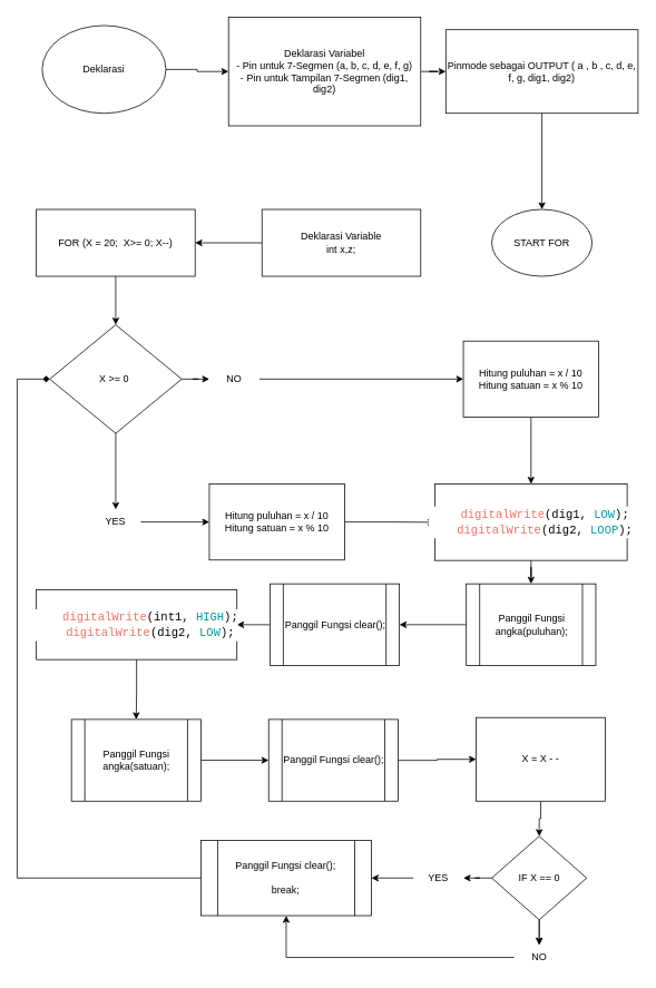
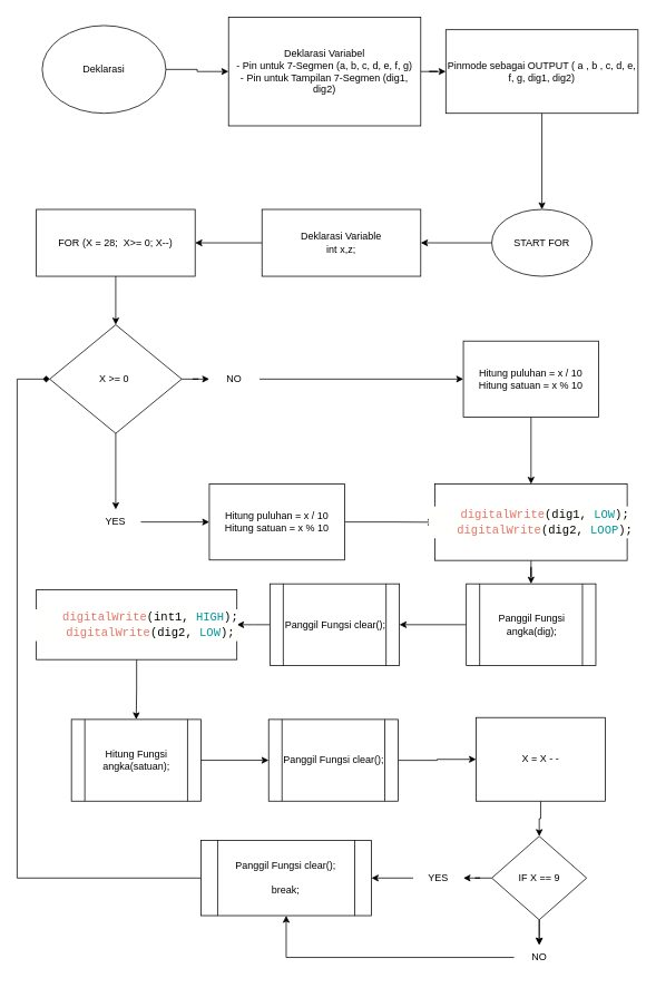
  <mxCell id="0" />
  <mxCell id="1" parent="0" />
  <mxCell id="2" value="" style="edgeStyle=orthogonalEdgeStyle;rounded=0;orthogonalLoop=1;jettySize=auto;html=1;align=center;" edge="1" parent="1" source="3" target="5"><mxGeometry relative="1" as="geometry" /></mxCell>
  <mxCell id="3" value="Deklarasi" style="ellipse;whiteSpace=wrap;html=1;" vertex="1" parent="1"><mxGeometry x="50" y="30" width="148.01" height="105" as="geometry" /></mxCell>
  <mxCell id="4" value="" style="edgeStyle=orthogonalEdgeStyle;rounded=0;orthogonalLoop=1;jettySize=auto;html=1;align=center;" edge="1" parent="1" source="5" target="7"><mxGeometry relative="1" as="geometry" /></mxCell>
  <mxCell id="5" value="&lt;font style=&quot;vertical-align: inherit;&quot;&gt;&lt;font style=&quot;vertical-align: inherit;&quot;&gt;Deklarasi Variabel&lt;/font&gt;&lt;/font&gt;&lt;div&gt;&lt;span style=&quot;background-color: initial;&quot; class=&quot;hljs-bullet&quot;&gt;&lt;font style=&quot;vertical-align: inherit;&quot;&gt;&lt;font style=&quot;vertical-align: inherit;&quot;&gt;- &lt;/font&gt;&lt;/font&gt;&lt;/span&gt;&lt;span style=&quot;background-color: initial;&quot;&gt;&lt;font style=&quot;vertical-align: inherit;&quot;&gt;&lt;font style=&quot;vertical-align: inherit;&quot;&gt;Pin untuk 7-Segmen (a, b, c, d, e, f, g)&lt;/font&gt;&lt;/font&gt;&lt;/span&gt;&lt;/div&gt;&lt;div&gt;&lt;span style=&quot;background-color: initial;&quot; class=&quot;hljs-bullet&quot;&gt;&lt;font style=&quot;vertical-align: inherit;&quot;&gt;&lt;font style=&quot;vertical-align: inherit;&quot;&gt;- &lt;/font&gt;&lt;/font&gt;&lt;/span&gt;&lt;span style=&quot;background-color: initial;&quot;&gt;&lt;font style=&quot;vertical-align: inherit;&quot;&gt;&lt;font style=&quot;vertical-align: inherit;&quot;&gt;Pin untuk Tampilan 7-Segmen (dig1, dig2)&lt;/font&gt;&lt;/font&gt;&lt;/span&gt;&lt;/div&gt;" style="whiteSpace=wrap;html=1;align=center;" vertex="1" parent="1"><mxGeometry x="273" y="20" width="230" height="130" as="geometry" /></mxCell>
  <mxCell id="6" value="" style="edgeStyle=orthogonalEdgeStyle;rounded=0;orthogonalLoop=1;jettySize=auto;html=1;" edge="1" parent="1" source="7" target="9"><mxGeometry relative="1" as="geometry" /></mxCell>
  <mxCell id="7" value="&lt;font style=&quot;vertical-align: inherit;&quot;&gt;&lt;font style=&quot;vertical-align: inherit;&quot;&gt;&lt;font style=&quot;vertical-align: inherit;&quot;&gt;&lt;font style=&quot;vertical-align: inherit;&quot;&gt;Pinmode sebagai OUTPUT ( &lt;/font&gt;&lt;/font&gt;&lt;/font&gt;&lt;/font&gt;&lt;span class=&quot;hljs-selector-tag&quot;&gt;&lt;font style=&quot;vertical-align: inherit;&quot;&gt;&lt;font style=&quot;vertical-align: inherit;&quot;&gt;&lt;font style=&quot;vertical-align: inherit;&quot;&gt;&lt;font style=&quot;vertical-align: inherit;&quot;&gt;a&lt;/font&gt;&lt;/font&gt;&lt;/font&gt;&lt;/font&gt;&lt;/span&gt;&lt;font style=&quot;vertical-align: inherit;&quot;&gt;&lt;font style=&quot;vertical-align: inherit;&quot;&gt;&lt;font style=&quot;vertical-align: inherit;&quot;&gt;&lt;font style=&quot;vertical-align: inherit;&quot;&gt; , &lt;/font&gt;&lt;/font&gt;&lt;/font&gt;&lt;/font&gt;&lt;span class=&quot;hljs-selector-tag&quot;&gt;&lt;font style=&quot;vertical-align: inherit;&quot;&gt;&lt;font style=&quot;vertical-align: inherit;&quot;&gt;&lt;font style=&quot;vertical-align: inherit;&quot;&gt;&lt;font style=&quot;vertical-align: inherit;&quot;&gt;b&lt;/font&gt;&lt;/font&gt;&lt;/font&gt;&lt;/font&gt;&lt;/span&gt;&lt;font style=&quot;vertical-align: inherit;&quot;&gt;&lt;font style=&quot;vertical-align: inherit;&quot;&gt;&lt;font style=&quot;vertical-align: inherit;&quot;&gt;&lt;font style=&quot;vertical-align: inherit;&quot;&gt; , c, d, e, f, g, dig1, dig2)&lt;/font&gt;&lt;/font&gt;&lt;/font&gt;&lt;/font&gt;" style="whiteSpace=wrap;html=1;" vertex="1" parent="1"><mxGeometry x="533" y="35" width="230" height="100" as="geometry" /></mxCell>
+ <mxCell id="8" value="" style="edgeStyle=orthogonalEdgeStyle;rounded=0;orthogonalLoop=1;jettySize=auto;html=1;" edge="1" parent="1" source="9" target="11"><mxGeometry relative="1" as="geometry" /></mxCell>
  <mxCell id="9" value="START FOR" style="ellipse;whiteSpace=wrap;html=1;" vertex="1" parent="1"><mxGeometry x="588" y="250" width="120" height="80" as="geometry" /></mxCell>
  <mxCell id="10" value="" style="edgeStyle=orthogonalEdgeStyle;rounded=0;orthogonalLoop=1;jettySize=auto;html=1;" edge="1" parent="1" source="11" target="13"><mxGeometry relative="1" as="geometry" /></mxCell>
  <mxCell id="11" value="Deklarasi Variable&lt;br&gt;int x,z;" style="whiteSpace=wrap;html=1;" vertex="1" parent="1"><mxGeometry x="313" y="250" width="190" height="80" as="geometry" /></mxCell>
  <mxCell id="12" value="" style="edgeStyle=orthogonalEdgeStyle;rounded=0;orthogonalLoop=1;jettySize=auto;html=1;" edge="1" parent="1" source="13" target="16"><mxGeometry relative="1" as="geometry" /></mxCell>
- <mxCell id="13" value="FOR (X = 20;&amp;nbsp; X&amp;gt;= 0; X--)" style="whiteSpace=wrap;html=1;" vertex="1" parent="1"><mxGeometry x="43" y="250" width="190" height="80" as="geometry" /></mxCell>
+ <mxCell id="13" value="FOR (X = 28;&amp;nbsp; X&amp;gt;= 0; X--)" style="whiteSpace=wrap;html=1;" vertex="1" parent="1"><mxGeometry x="43" y="250" width="190" height="80" as="geometry" /></mxCell>
  <mxCell id="14" value="" style="edgeStyle=orthogonalEdgeStyle;rounded=0;orthogonalLoop=1;jettySize=auto;html=1;" edge="1" parent="1" source="16" target="20"><mxGeometry relative="1" as="geometry" /></mxCell>
  <mxCell id="15" value="" style="edgeStyle=orthogonalEdgeStyle;rounded=0;orthogonalLoop=1;jettySize=auto;html=1;" edge="1" parent="1" source="16" target="18"><mxGeometry relative="1" as="geometry" /></mxCell>
  <mxCell id="16" value="X &amp;gt;= 0&amp;nbsp;" style="rhombus;whiteSpace=wrap;html=1;" vertex="1" parent="1"><mxGeometry x="59" y="388" width="158" height="130" as="geometry" /></mxCell>
  <mxCell id="17" style="edgeStyle=orthogonalEdgeStyle;rounded=0;orthogonalLoop=1;jettySize=auto;html=1;" edge="1" parent="1" source="18" target="24"><mxGeometry relative="1" as="geometry" /></mxCell>
  <mxCell id="18" value="NO" style="text;html=1;align=center;verticalAlign=middle;whiteSpace=wrap;rounded=0;" vertex="1" parent="1"><mxGeometry x="250" y="438" width="60" height="30" as="geometry" /></mxCell>
  <mxCell id="19" value="" style="edgeStyle=orthogonalEdgeStyle;rounded=0;orthogonalLoop=1;jettySize=auto;html=1;" edge="1" parent="1" source="20" target="22"><mxGeometry relative="1" as="geometry" /></mxCell>
  <mxCell id="20" value="YES" style="text;html=1;align=center;verticalAlign=middle;whiteSpace=wrap;rounded=0;" vertex="1" parent="1"><mxGeometry x="108" y="609" width="60" height="30" as="geometry" /></mxCell>
  <mxCell id="21" value="" style="edgeStyle=orthogonalEdgeStyle;rounded=0;orthogonalLoop=1;jettySize=auto;html=1;" edge="1" parent="1" source="22" target="26"><mxGeometry relative="1" as="geometry" /></mxCell>
  <mxCell id="22" value="&lt;br&gt;Hitung puluhan = x / &lt;span class=&quot;hljs-number&quot;&gt;10&lt;/span&gt; Hitung satuan = x % &lt;span class=&quot;hljs-number&quot;&gt;10&lt;/span&gt; &lt;div&gt;&lt;br/&gt;&lt;/div&gt;" style="whiteSpace=wrap;html=1;" vertex="1" parent="1"><mxGeometry x="250" y="578.5" width="162" height="91" as="geometry" /></mxCell>
  <mxCell id="23" value="" style="edgeStyle=orthogonalEdgeStyle;rounded=0;orthogonalLoop=1;jettySize=auto;html=1;" edge="1" parent="1" source="24" target="26"><mxGeometry relative="1" as="geometry" /></mxCell>
  <mxCell id="24" value="&lt;br&gt;Hitung puluhan = x / &lt;span class=&quot;hljs-number&quot;&gt;10&lt;/span&gt; Hitung satuan = x % &lt;span class=&quot;hljs-number&quot;&gt;10&lt;/span&gt; &lt;div&gt;&lt;br/&gt;&lt;/div&gt;" style="whiteSpace=wrap;html=1;" vertex="1" parent="1"><mxGeometry x="554" y="407.5" width="162" height="91" as="geometry" /></mxCell>
  <mxCell id="25" value="" style="edgeStyle=orthogonalEdgeStyle;rounded=0;orthogonalLoop=1;jettySize=auto;html=1;" edge="1" parent="1" source="26" target="28"><mxGeometry relative="1" as="geometry" /></mxCell>
  <mxCell id="26" value="&lt;div&gt;&lt;div style=&quot;background-color: rgb(255, 255, 254); font-family: Consolas, &amp;quot;Courier New&amp;quot;, monospace; font-size: 14px; line-height: 19px; white-space: pre;&quot;&gt;&lt;div&gt;&amp;nbsp; &amp;nbsp; &lt;span style=&quot;color: #e97366;&quot;&gt;digitalWrite&lt;/span&gt;(dig1, &lt;span style=&quot;color: #00979c;&quot;&gt;LOW&lt;/span&gt;);&lt;/div&gt;&lt;div&gt;&amp;nbsp; &amp;nbsp; &lt;span style=&quot;color: #e97366;&quot;&gt;digitalWrite&lt;/span&gt;(dig2, &lt;span style=&quot;color: #00979c;&quot;&gt;LOOP&lt;/span&gt;);&lt;/div&gt;&lt;/div&gt;&lt;/div&gt;" style="whiteSpace=wrap;html=1;" vertex="1" parent="1"><mxGeometry x="520" y="578.5" width="230" height="91.5" as="geometry" /></mxCell>
  <mxCell id="27" value="" style="edgeStyle=orthogonalEdgeStyle;rounded=0;orthogonalLoop=1;jettySize=auto;html=1;" edge="1" parent="1" source="28" target="30"><mxGeometry relative="1" as="geometry" /></mxCell>
- <mxCell id="28" value="Panggil Fungsi angka(puluhan);" style="shape=process;whiteSpace=wrap;html=1;backgroundOutline=1;" vertex="1" parent="1"><mxGeometry x="557.5" y="698" width="155" height="97.75" as="geometry" /></mxCell>
+ <mxCell id="28" value="Panggil Fungsi angka(dig);" style="shape=process;whiteSpace=wrap;html=1;backgroundOutline=1;" vertex="1" parent="1"><mxGeometry x="557.5" y="698" width="155" height="97.75" as="geometry" /></mxCell>
  <mxCell id="29" value="" style="edgeStyle=orthogonalEdgeStyle;rounded=0;orthogonalLoop=1;jettySize=auto;html=1;" edge="1" parent="1" source="30" target="32"><mxGeometry relative="1" as="geometry" /></mxCell>
  <mxCell id="30" value="Panggil Fungsi clear();" style="shape=process;whiteSpace=wrap;html=1;backgroundOutline=1;" vertex="1" parent="1"><mxGeometry x="322.5" y="698" width="155" height="97.75" as="geometry" /></mxCell>
  <mxCell id="31" value="" style="edgeStyle=orthogonalEdgeStyle;rounded=0;orthogonalLoop=1;jettySize=auto;html=1;" edge="1" parent="1" source="32" target="34"><mxGeometry relative="1" as="geometry" /></mxCell>
  <mxCell id="32" value="&lt;div style=&quot;background-color: rgb(255, 255, 254); font-family: Consolas, &amp;quot;Courier New&amp;quot;, monospace; font-size: 14px; line-height: 19px; white-space: pre;&quot;&gt;&lt;div&gt;&amp;nbsp; &amp;nbsp; &lt;span style=&quot;color: #e97366;&quot;&gt;digitalWrite&lt;/span&gt;(int1, &lt;span style=&quot;color: #00979c;&quot;&gt;HIGH&lt;/span&gt;);&lt;/div&gt;&lt;div&gt;&amp;nbsp; &amp;nbsp; &lt;span style=&quot;color: #e97366;&quot;&gt;digitalWrite&lt;/span&gt;(dig2, &lt;span style=&quot;color: #00979c;&quot;&gt;LOW&lt;/span&gt;);&lt;/div&gt;&lt;div&gt;&lt;/div&gt;&lt;/div&gt;" style="whiteSpace=wrap;html=1;" vertex="1" parent="1"><mxGeometry x="43" y="705.11" width="240" height="83.53" as="geometry" /></mxCell>
  <mxCell id="33" value="" style="edgeStyle=orthogonalEdgeStyle;rounded=0;orthogonalLoop=1;jettySize=auto;html=1;" edge="1" parent="1" source="34" target="36"><mxGeometry relative="1" as="geometry" /></mxCell>
- <mxCell id="34" value="Panggil Fungsi angka(satuan);" style="shape=process;whiteSpace=wrap;html=1;backgroundOutline=1;" vertex="1" parent="1"><mxGeometry x="85" y="860.25" width="155" height="97.75" as="geometry" /></mxCell>
+ <mxCell id="34" value="Hitung Fungsi angka(satuan);" style="shape=process;whiteSpace=wrap;html=1;backgroundOutline=1;" vertex="1" parent="1"><mxGeometry x="85" y="860.25" width="155" height="97.75" as="geometry" /></mxCell>
  <mxCell id="35" value="" style="edgeStyle=orthogonalEdgeStyle;rounded=0;orthogonalLoop=1;jettySize=auto;html=1;" edge="1" parent="1" source="36" target="38"><mxGeometry relative="1" as="geometry" /></mxCell>
  <mxCell id="36" value="Panggil Fungsi clear();" style="shape=process;whiteSpace=wrap;html=1;backgroundOutline=1;" vertex="1" parent="1"><mxGeometry x="320.99" y="860.25" width="155" height="97.75" as="geometry" /></mxCell>
  <mxCell id="37" value="" style="edgeStyle=orthogonalEdgeStyle;rounded=0;orthogonalLoop=1;jettySize=auto;html=1;" edge="1" parent="1" source="38" target="42"><mxGeometry relative="1" as="geometry" /></mxCell>
  <mxCell id="38" value="X = X - -" style="whiteSpace=wrap;html=1;" vertex="1" parent="1"><mxGeometry x="569.24" y="858" width="154.5" height="100" as="geometry" /></mxCell>
  <mxCell id="39" value="" style="edgeStyle=orthogonalEdgeStyle;rounded=0;orthogonalLoop=1;jettySize=auto;html=1;" edge="1" parent="1" source="42" target="46"><mxGeometry relative="1" as="geometry" /></mxCell>
  <mxCell id="40" value="" style="edgeStyle=orthogonalEdgeStyle;rounded=0;orthogonalLoop=1;jettySize=auto;html=1;" edge="1" parent="1" source="42" target="44"><mxGeometry relative="1" as="geometry" /></mxCell>
  <mxCell id="41" value="" style="edgeStyle=orthogonalEdgeStyle;rounded=0;orthogonalLoop=1;jettySize=auto;html=1;" edge="1" parent="1" source="42" target="46"><mxGeometry relative="1" as="geometry" /></mxCell>
- <mxCell id="42" value="IF X == 0" style="rhombus;whiteSpace=wrap;html=1;" vertex="1" parent="1"><mxGeometry x="588" y="1000" width="113.51" height="100" as="geometry" /></mxCell>
+ <mxCell id="42" value="IF X == 9" style="rhombus;whiteSpace=wrap;html=1;" vertex="1" parent="1"><mxGeometry x="588" y="1000" width="113.51" height="100" as="geometry" /></mxCell>
  <mxCell id="43" value="" style="edgeStyle=orthogonalEdgeStyle;rounded=0;orthogonalLoop=1;jettySize=auto;html=1;" edge="1" parent="1" source="44" target="48"><mxGeometry relative="1" as="geometry" /></mxCell>
  <mxCell id="44" value="YES" style="text;html=1;align=center;verticalAlign=middle;whiteSpace=wrap;rounded=0;" vertex="1" parent="1"><mxGeometry x="494" y="1035" width="60" height="30" as="geometry" /></mxCell>
  <mxCell id="45" style="edgeStyle=orthogonalEdgeStyle;rounded=0;orthogonalLoop=1;jettySize=auto;html=1;" edge="1" parent="1" source="46" target="48"><mxGeometry relative="1" as="geometry" /></mxCell>
  <mxCell id="46" value="NO" style="text;html=1;align=center;verticalAlign=middle;whiteSpace=wrap;rounded=0;" vertex="1" parent="1"><mxGeometry x="614.75" y="1130" width="60" height="30" as="geometry" /></mxCell>
  <mxCell id="47" style="edgeStyle=orthogonalEdgeStyle;rounded=0;orthogonalLoop=1;jettySize=auto;html=1;endArrow=diamond;" edge="1" parent="1" source="48" target="16"><mxGeometry relative="1" as="geometry"><Array as="points"><mxPoint x="20" y="1050" /><mxPoint x="20" y="453" /></Array></mxGeometry></mxCell>
  <mxCell id="48" value="Panggil Fungsi clear();&lt;br&gt;&lt;br&gt;break;" style="shape=process;whiteSpace=wrap;html=1;backgroundOutline=1;" vertex="1" parent="1"><mxGeometry x="240" y="1005" width="204" height="90" as="geometry" /></mxCell>
